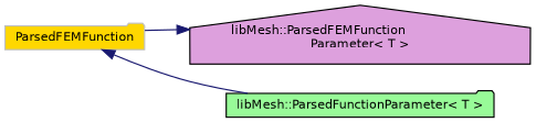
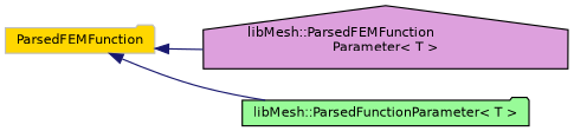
  digraph {
    rankdir=LR
    node [color=black fontname=Helvetica fontsize=10 shape=folder style=filled]
    edge [color=midnightblue dir=back fontname=Helvetica fontsize=10 labelfontname=Helvetica labelfontsize=10 style=solid]
    n1 [color=grey75 fillcolor=gold height=0.2 label=ParsedFEMFunction width=0.4]
    n2 [fillcolor=plum height=0.2 label="libMesh::ParsedFEMFunction\lParameter\< T \>" shape=house width=0.4]
    n3 [fillcolor=palegreen height=0.2 label="libMesh::ParsedFunctionParameter\< T \>" width=0.4]
-   n2 -> n1
+   n1 -> n2
    n1 -> n3
  }
